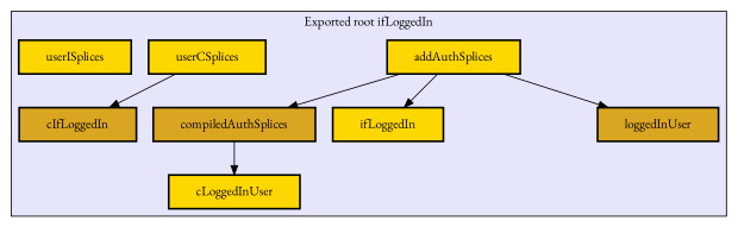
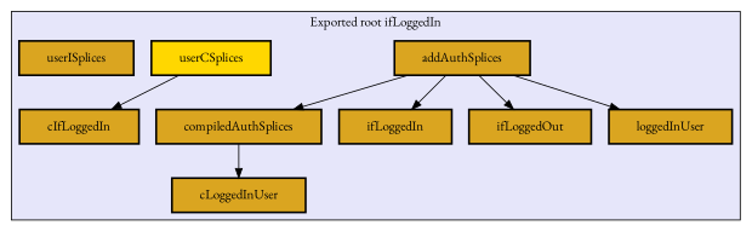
  digraph {
    fontname="EB Garamond"
    node [fillcolor=goldenrod fontname="EB Garamond" margin="0.4,0.1" shape=box style="filled,bold"]
    edge [color=black fontname="EB Garamond" penwidth=1]
-   n1 [fillcolor=gold label=addAuthSplices]
+   n1 [label=addAuthSplices]
    n2 [label=cIfLoggedIn]
-   n3 [fillcolor=gold label=cLoggedInUser]
+   n3 [label=cLoggedInUser]
    n4 [label=compiledAuthSplices]
-   n5 [fillcolor=gold label=ifLoggedIn]
+   n5 [label=ifLoggedIn]
+   n6 [label=ifLoggedOut]
    n7 [label=loggedInUser]
    n8 [fillcolor=gold label=userCSplices]
-   n9 [fillcolor=gold label=userISplices]
+   n9 [label=userISplices]
    subgraph cluster_1 {
      fillcolor=lavender
      label="Exported root ifLoggedIn"
      style=filled
      n1
      n2
      n3
      n4
      n5
+     n6
      n7
      n8
      n9
    }
    n1 -> n4
    n1 -> n5
+   n1 -> n6
    n1 -> n7
    n4 -> n3
    n8 -> n2
  }
